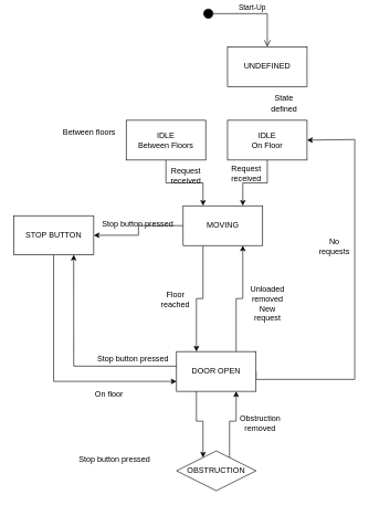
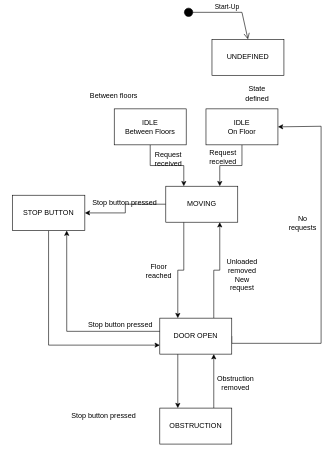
  <mxCell id="0" />
  <mxCell id="1" parent="0" />
- <mxCell id="2" value="UNDEFINED" style="rounded=0;whiteSpace=wrap;html=1;" vertex="1" parent="1"><mxGeometry x="343" y="70" width="120" height="60" as="geometry" /></mxCell>
+ <mxCell id="2" value="UNDEFINED" style="rounded=0;whiteSpace=wrap;html=1;" vertex="1" parent="1"><mxGeometry x="353" y="65" width="120" height="60" as="geometry" /></mxCell>
  <mxCell id="3" style="edgeStyle=orthogonalEdgeStyle;rounded=0;orthogonalLoop=1;jettySize=auto;html=1;exitX=0.5;exitY=1;exitDx=0;exitDy=0;entryX=0.75;entryY=0;entryDx=0;entryDy=0;" edge="1" parent="1" source="4" target="7"><mxGeometry relative="1" as="geometry" /></mxCell>
  <mxCell id="4" value="&lt;div&gt;IDLE&lt;/div&gt;On Floor" style="rounded=0;whiteSpace=wrap;html=1;" vertex="1" parent="1"><mxGeometry x="343" y="181" width="120" height="60" as="geometry" /></mxCell>
  <mxCell id="5" style="edgeStyle=orthogonalEdgeStyle;rounded=0;orthogonalLoop=1;jettySize=auto;html=1;exitX=0.25;exitY=1;exitDx=0;exitDy=0;entryX=0.25;entryY=0;entryDx=0;entryDy=0;" edge="1" parent="1" source="7" target="13"><mxGeometry relative="1" as="geometry" /></mxCell>
  <mxCell id="6" style="edgeStyle=orthogonalEdgeStyle;rounded=0;orthogonalLoop=1;jettySize=auto;html=1;exitX=0;exitY=0.5;exitDx=0;exitDy=0;entryX=1;entryY=0.5;entryDx=0;entryDy=0;" edge="1" parent="1" source="7" target="17"><mxGeometry relative="1" as="geometry" /></mxCell>
  <mxCell id="7" value="MOVING" style="rounded=0;whiteSpace=wrap;html=1;" vertex="1" parent="1"><mxGeometry x="276" y="310" width="120" height="60" as="geometry" /></mxCell>
  <mxCell id="8" value="Request&lt;br&gt;received" style="text;html=1;align=center;verticalAlign=middle;resizable=0;points=[];autosize=1;strokeColor=none;fillColor=none;" vertex="1" parent="1"><mxGeometry x="343" y="246" width="55" height="32" as="geometry" /></mxCell>
  <mxCell id="9" style="edgeStyle=orthogonalEdgeStyle;rounded=0;orthogonalLoop=1;jettySize=auto;html=1;exitX=0.25;exitY=1;exitDx=0;exitDy=0;entryX=0.25;entryY=0;entryDx=0;entryDy=0;fontSize=12;" edge="1" parent="1" source="13" target="19"><mxGeometry relative="1" as="geometry" /></mxCell>
  <mxCell id="10" style="edgeStyle=orthogonalEdgeStyle;rounded=0;orthogonalLoop=1;jettySize=auto;html=1;exitX=0.008;exitY=0.367;exitDx=0;exitDy=0;entryX=0.75;entryY=1;entryDx=0;entryDy=0;fontSize=12;exitPerimeter=0;" edge="1" parent="1" source="13" target="17"><mxGeometry relative="1" as="geometry" /></mxCell>
  <mxCell id="11" style="edgeStyle=orthogonalEdgeStyle;rounded=0;orthogonalLoop=1;jettySize=auto;html=1;exitX=1;exitY=0.5;exitDx=0;exitDy=0;entryX=1;entryY=0.5;entryDx=0;entryDy=0;fontSize=12;fontColor=#FF0000;" edge="1" parent="1" source="13" target="4"><mxGeometry relative="1" as="geometry"><Array as="points"><mxPoint x="535" y="572" /><mxPoint x="535" y="210" /></Array></mxGeometry></mxCell>
  <mxCell id="12" style="edgeStyle=orthogonalEdgeStyle;rounded=0;orthogonalLoop=1;jettySize=auto;html=1;exitX=0.75;exitY=0;exitDx=0;exitDy=0;entryX=0.75;entryY=1;entryDx=0;entryDy=0;" edge="1" parent="1" source="13" target="7"><mxGeometry relative="1" as="geometry" /></mxCell>
  <mxCell id="13" value="DOOR OPEN" style="rounded=0;whiteSpace=wrap;html=1;" vertex="1" parent="1"><mxGeometry x="266" y="530" width="120" height="60" as="geometry" /></mxCell>
  <mxCell id="14" value="&lt;div&gt;Floor&lt;/div&gt;&lt;div&gt;reached&lt;br&gt;&lt;/div&gt;" style="text;html=1;align=center;verticalAlign=middle;resizable=0;points=[];autosize=1;strokeColor=none;fillColor=none;" vertex="1" parent="1"><mxGeometry x="237" y="435" width="53" height="32" as="geometry" /></mxCell>
  <mxCell id="15" value="Unloaded &lt;br&gt;&lt;div&gt;removed&lt;/div&gt;&lt;div&gt;New&lt;/div&gt;&lt;div&gt;request&lt;br&gt;&lt;/div&gt;" style="text;html=1;align=center;verticalAlign=middle;resizable=0;points=[];autosize=1;strokeColor=none;fillColor=none;" vertex="1" parent="1"><mxGeometry x="367" y="428" width="72" height="60" as="geometry" /></mxCell>
  <mxCell id="16" style="edgeStyle=orthogonalEdgeStyle;rounded=0;orthogonalLoop=1;jettySize=auto;html=1;exitX=0.5;exitY=1;exitDx=0;exitDy=0;entryX=0;entryY=0.75;entryDx=0;entryDy=0;fontSize=12;fontColor=#000000;" edge="1" parent="1" source="17" target="13"><mxGeometry relative="1" as="geometry" /></mxCell>
  <mxCell id="17" value="STOP BUTTON" style="rounded=0;whiteSpace=wrap;html=1;" vertex="1" parent="1"><mxGeometry x="20" y="325" width="121" height="59" as="geometry" /></mxCell>
  <mxCell id="18" style="edgeStyle=orthogonalEdgeStyle;rounded=0;orthogonalLoop=1;jettySize=auto;html=1;exitX=0.75;exitY=0;exitDx=0;exitDy=0;entryX=0.75;entryY=1;entryDx=0;entryDy=0;fontSize=12;" edge="1" parent="1" source="19" target="13"><mxGeometry relative="1" as="geometry" /></mxCell>
- <mxCell id="19" value="OBSTRUCTION" style="rhombus;whiteSpace=wrap;html=1;" vertex="1" parent="1"><mxGeometry x="266" y="680" width="120" height="60" as="geometry" /></mxCell>
+ <mxCell id="19" value="OBSTRUCTION" style="rounded=0;whiteSpace=wrap;html=1;" vertex="1" parent="1"><mxGeometry x="266" y="680" width="120" height="60" as="geometry" /></mxCell>
  <mxCell id="20" value="&lt;font style=&quot;font-size: 12px&quot;&gt;State&lt;br&gt;&lt;/font&gt;&lt;div&gt;&lt;font style=&quot;font-size: 12px&quot;&gt;defined&lt;/font&gt;&lt;/div&gt;" style="text;html=1;align=center;verticalAlign=middle;resizable=0;points=[];autosize=1;strokeColor=none;fillColor=none;fontSize=14;" vertex="1" parent="1"><mxGeometry x="403" y="134" width="49" height="39" as="geometry" /></mxCell>
  <mxCell id="21" value="Obstruction&lt;br&gt;&lt;div&gt;removed&lt;/div&gt;" style="text;html=1;align=center;verticalAlign=middle;resizable=0;points=[];autosize=1;strokeColor=none;fillColor=none;fontSize=12;" vertex="1" parent="1"><mxGeometry x="356.5" y="623" width="71" height="32" as="geometry" /></mxCell>
  <mxCell id="22" value="Stop button pressed" style="text;html=1;align=center;verticalAlign=middle;resizable=0;points=[];autosize=1;strokeColor=none;fillColor=none;fontSize=12;" vertex="1" parent="1"><mxGeometry x="113" y="684" width="117" height="18" as="geometry" /></mxCell>
- <mxCell id="23" value="&lt;div&gt;Between floors&lt;br&gt;&lt;/div&gt;" style="text;html=1;align=center;verticalAlign=middle;resizable=0;points=[];autosize=1;strokeColor=none;fillColor=none;fontSize=12;" vertex="1" parent="1"><mxGeometry x="89" y="190" width="90" height="20" as="geometry" /></mxCell>
+ <mxCell id="23" value="&lt;div&gt;Between floors&lt;br&gt;&lt;/div&gt;" style="text;html=1;align=center;verticalAlign=middle;resizable=0;points=[];autosize=1;strokeColor=none;fillColor=none;fontSize=12;" vertex="1" parent="1"><mxGeometry x="144" y="150" width="90" height="20" as="geometry" /></mxCell>
  <mxCell id="24" value="Stop button pressed" style="text;html=1;align=center;verticalAlign=middle;resizable=0;points=[];autosize=1;strokeColor=none;fillColor=none;fontSize=12;rotation=0;" vertex="1" parent="1"><mxGeometry x="148" y="329" width="118" height="18" as="geometry" /></mxCell>
  <mxCell id="25" value="Stop button pressed" style="text;html=1;align=center;verticalAlign=middle;resizable=0;points=[];autosize=1;strokeColor=none;fillColor=none;fontSize=12;" vertex="1" parent="1"><mxGeometry x="141" y="532" width="118" height="18" as="geometry" /></mxCell>
  <mxCell id="26" value="&lt;div&gt;&lt;font color=&quot;#000000&quot;&gt;No &lt;br&gt;&lt;/font&gt;&lt;/div&gt;&lt;div&gt;&lt;font color=&quot;#000000&quot;&gt;requests&lt;/font&gt;&lt;/div&gt;" style="text;html=1;align=center;verticalAlign=middle;resizable=0;points=[];autosize=1;strokeColor=none;fillColor=none;fontSize=12;fontColor=#FF0000;rotation=0;" vertex="1" parent="1"><mxGeometry x="476" y="356" width="56" height="32" as="geometry" /></mxCell>
- <mxCell id="27" value="On floor" style="text;html=1;align=center;verticalAlign=middle;resizable=0;points=[];autosize=1;strokeColor=none;fillColor=none;fontSize=12;fontColor=#000000;" vertex="1" parent="1"><mxGeometry x="137" y="585" width="53" height="18" as="geometry" /></mxCell>
  <mxCell id="28" style="edgeStyle=orthogonalEdgeStyle;rounded=0;orthogonalLoop=1;jettySize=auto;html=1;exitX=0.5;exitY=1;exitDx=0;exitDy=0;entryX=0.25;entryY=0;entryDx=0;entryDy=0;" edge="1" parent="1" source="29" target="7"><mxGeometry relative="1" as="geometry" /></mxCell>
  <mxCell id="29" value="&lt;div&gt;IDLE&lt;/div&gt;&lt;div&gt;Between Floors&lt;br&gt;&lt;/div&gt;" style="rounded=0;whiteSpace=wrap;html=1;" vertex="1" parent="1"><mxGeometry x="190" y="181" width="120" height="60" as="geometry" /></mxCell>
  <mxCell id="30" value="Request&lt;br&gt;received" style="text;html=1;align=center;verticalAlign=middle;resizable=0;points=[];autosize=1;strokeColor=none;fillColor=none;" vertex="1" parent="1"><mxGeometry x="252" y="249" width="55" height="32" as="geometry" /></mxCell>
  <mxCell id="31" value="Start-Up" style="html=1;verticalAlign=bottom;startArrow=circle;startFill=1;endArrow=open;startSize=6;endSize=8;rounded=0;entryX=0.5;entryY=0;entryDx=0;entryDy=0;" edge="1" parent="1" target="2"><mxGeometry width="80" relative="1" as="geometry"><mxPoint x="306" y="20" as="sourcePoint" /><mxPoint x="310" y="359" as="targetPoint" /><Array as="points"><mxPoint x="403" y="20" /></Array></mxGeometry></mxCell>
